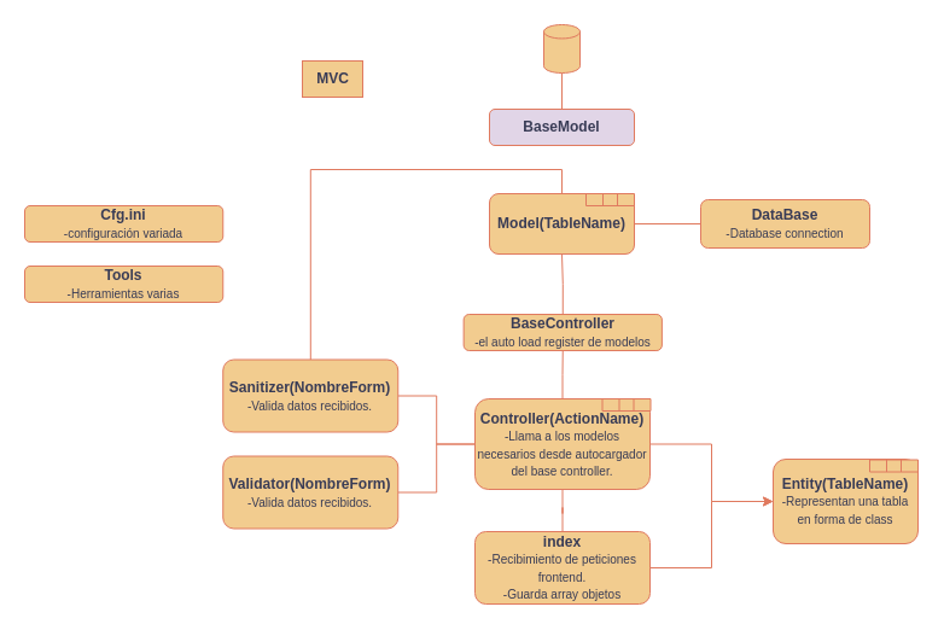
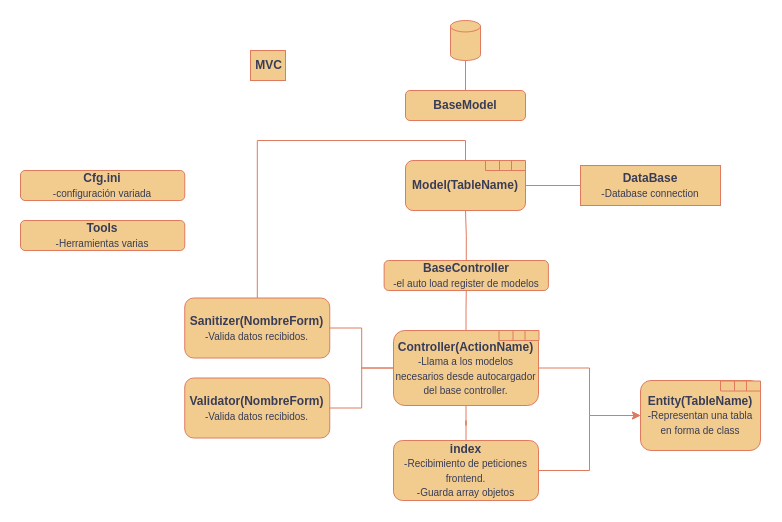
  <mxCell id="0" />
  <mxCell id="1" parent="0" />
- <mxCell id="2" value="&lt;b&gt;BaseModel&lt;/b&gt;" style="rounded=1;whiteSpace=wrap;html=1;fontSize=12;glass=0;strokeWidth=1;shadow=0;labelBackgroundColor=none;fillColor=#e1d5e7;strokeColor=#E07A5F;fontColor=#393C56;" parent="1" vertex="1"><mxGeometry x="405" y="90" width="120" height="30" as="geometry" /></mxCell>
- <mxCell id="3" value="&lt;b&gt;DataBase&lt;br&gt;&lt;/b&gt;&lt;font style=&quot;font-size: 10px;&quot;&gt;-Database connection&lt;/font&gt;" style="rounded=1;whiteSpace=wrap;html=1;fontSize=12;glass=0;strokeWidth=1;shadow=0;labelBackgroundColor=none;fillColor=#F2CC8F;strokeColor=#E07A5F;fontColor=#393C56;" parent="1" vertex="1"><mxGeometry x="580" y="165" width="140" height="40" as="geometry" /></mxCell>
+ <mxCell id="2" value="&lt;b&gt;BaseModel&lt;/b&gt;" style="rounded=1;whiteSpace=wrap;html=1;fontSize=12;glass=0;strokeWidth=1;shadow=0;labelBackgroundColor=none;fillColor=#F2CC8F;strokeColor=#E07A5F;fontColor=#393C56;" parent="1" vertex="1"><mxGeometry x="405" y="90" width="120" height="30" as="geometry" /></mxCell>
+ <mxCell id="3" value="&lt;b&gt;DataBase&lt;br&gt;&lt;/b&gt;&lt;font style=&quot;font-size: 10px;&quot;&gt;-Database connection&lt;/font&gt;" style="whiteSpace=wrap;html=1;fontSize=12;glass=0;strokeWidth=1;shadow=0;labelBackgroundColor=none;fillColor=#F2CC8F;strokeColor=#E07A5F;fontColor=#393C56;rounded=0;" parent="1" vertex="1"><mxGeometry x="580" y="165" width="140" height="40" as="geometry" /></mxCell>
  <mxCell id="4" style="edgeStyle=orthogonalEdgeStyle;rounded=0;orthogonalLoop=1;jettySize=auto;html=1;exitX=0.5;exitY=0;exitDx=0;exitDy=0;endArrow=none;endFill=0;labelBackgroundColor=none;strokeColor=#E07A5F;fontColor=default;" parent="1" source="30" target="42" edge="1"><mxGeometry relative="1" as="geometry" /></mxCell>
  <mxCell id="5" style="edgeStyle=orthogonalEdgeStyle;rounded=0;orthogonalLoop=1;jettySize=auto;html=1;exitX=1;exitY=0.5;exitDx=0;exitDy=0;entryX=0;entryY=0.5;entryDx=0;entryDy=0;endArrow=none;endFill=0;labelBackgroundColor=none;strokeColor=#E07A5F;fontColor=default;" parent="1" source="30" target="3" edge="1"><mxGeometry relative="1" as="geometry" /></mxCell>
  <mxCell id="6" value="" style="shape=cylinder3;whiteSpace=wrap;html=1;boundedLbl=1;backgroundOutline=1;size=5.724;labelBackgroundColor=none;fillColor=#F2CC8F;strokeColor=#E07A5F;fontColor=#393C56;" parent="1" vertex="1"><mxGeometry x="450" y="20" width="30" height="40" as="geometry" /></mxCell>
  <mxCell id="7" style="edgeStyle=orthogonalEdgeStyle;rounded=0;orthogonalLoop=1;jettySize=auto;html=1;exitX=0.5;exitY=0;exitDx=0;exitDy=0;entryX=0.5;entryY=1;entryDx=0;entryDy=0;entryPerimeter=0;endArrow=none;endFill=0;labelBackgroundColor=none;strokeColor=#E07A5F;fontColor=default;" parent="1" source="2" target="6" edge="1"><mxGeometry relative="1" as="geometry" /></mxCell>
  <mxCell id="8" style="edgeStyle=orthogonalEdgeStyle;rounded=0;orthogonalLoop=1;jettySize=auto;html=1;entryX=0.5;entryY=1;entryDx=0;entryDy=0;endArrow=none;endFill=0;labelBackgroundColor=none;strokeColor=#E07A5F;fontColor=default;exitX=0.5;exitY=0;exitDx=0;exitDy=0;" parent="1" source="38" target="30" edge="1"><mxGeometry relative="1" as="geometry" /></mxCell>
  <mxCell id="9" style="edgeStyle=orthogonalEdgeStyle;rounded=0;orthogonalLoop=1;jettySize=auto;html=1;entryX=0;entryY=0.5;entryDx=0;entryDy=0;labelBackgroundColor=none;strokeColor=#E07A5F;fontColor=default;" parent="1" source="13" target="23" edge="1"><mxGeometry relative="1" as="geometry" /></mxCell>
  <mxCell id="10" style="edgeStyle=orthogonalEdgeStyle;rounded=0;orthogonalLoop=1;jettySize=auto;html=1;exitX=0;exitY=0.5;exitDx=0;exitDy=0;endArrow=none;endFill=0;labelBackgroundColor=none;strokeColor=#E07A5F;fontColor=default;entryX=1;entryY=0.5;entryDx=0;entryDy=0;" parent="1" source="16" target="14" edge="1"><mxGeometry relative="1" as="geometry" /></mxCell>
  <mxCell id="11" style="edgeStyle=orthogonalEdgeStyle;rounded=0;orthogonalLoop=1;jettySize=auto;html=1;entryX=0.5;entryY=1;entryDx=0;entryDy=0;endArrow=none;endFill=0;labelBackgroundColor=none;strokeColor=#E07A5F;fontColor=default;" parent="1" source="13" target="16" edge="1"><mxGeometry relative="1" as="geometry" /></mxCell>
  <mxCell id="12" style="edgeStyle=orthogonalEdgeStyle;rounded=0;orthogonalLoop=1;jettySize=auto;html=1;entryX=1;entryY=0.5;entryDx=0;entryDy=0;endArrow=none;endFill=0;exitX=0;exitY=0.5;exitDx=0;exitDy=0;labelBackgroundColor=none;strokeColor=#E07A5F;fontColor=default;" edge="1" parent="1" source="16" target="42"><mxGeometry relative="1" as="geometry"><mxPoint x="360" y="330" as="sourcePoint" /></mxGeometry></mxCell>
  <mxCell id="13" value="&lt;b&gt;index&lt;br&gt;&lt;/b&gt;&lt;font style=&quot;font-size: 10px;&quot;&gt;-Recibimiento de peticiones frontend.&lt;br&gt;-Guarda array objetos&lt;br&gt;&lt;/font&gt;" style="rounded=1;whiteSpace=wrap;html=1;fontSize=12;glass=0;strokeWidth=1;shadow=0;labelBackgroundColor=none;fillColor=#F2CC8F;strokeColor=#E07A5F;fontColor=#393C56;" parent="1" vertex="1"><mxGeometry x="393" y="440" width="145" height="60" as="geometry" /></mxCell>
  <mxCell id="14" value="&lt;b&gt;Validator(NombreForm)&lt;br&gt;&lt;/b&gt;&lt;font style=&quot;font-size: 10px;&quot;&gt;-Valida datos recibidos.&lt;/font&gt;" style="rounded=1;whiteSpace=wrap;html=1;fontSize=12;glass=0;strokeWidth=1;shadow=0;labelBackgroundColor=none;fillColor=#F2CC8F;strokeColor=#E07A5F;fontColor=#393C56;" parent="1" vertex="1"><mxGeometry x="184.25" y="377.5" width="145" height="60" as="geometry" /></mxCell>
  <mxCell id="15" value="" style="group;labelBackgroundColor=none;fontColor=#393C56;" parent="1" vertex="1" connectable="0"><mxGeometry x="393.01" y="330" width="145.5" height="75" as="geometry" /></mxCell>
  <mxCell id="16" value="&lt;b&gt;Controller(ActionName)&lt;br&gt;&lt;/b&gt;&lt;font style=&quot;font-size: 10px;&quot;&gt;-Llama a los modelos necesarios desde autocargador del base controller.&lt;/font&gt;&lt;b&gt;&lt;br&gt;&lt;/b&gt;" style="rounded=1;whiteSpace=wrap;html=1;fontSize=12;glass=0;strokeWidth=1;shadow=0;labelBackgroundColor=none;fillColor=#F2CC8F;strokeColor=#E07A5F;fontColor=#393C56;" parent="15" vertex="1"><mxGeometry width="145" height="75" as="geometry" /></mxCell>
  <mxCell id="17" value="" style="shape=table;startSize=0;container=1;collapsible=0;childLayout=tableLayout;fontSize=16;labelBackgroundColor=none;fillColor=#F2CC8F;strokeColor=#E07A5F;fontColor=#393C56;" parent="15" vertex="1"><mxGeometry x="105.5" width="40" height="10" as="geometry" /></mxCell>
  <mxCell id="18" value="" style="shape=tableRow;horizontal=0;startSize=0;swimlaneHead=0;swimlaneBody=0;strokeColor=#E07A5F;top=0;left=0;bottom=0;right=0;collapsible=0;dropTarget=0;fillColor=none;points=[[0,0.5],[1,0.5]];portConstraint=eastwest;fontSize=16;swimlaneLine=1;labelBackgroundColor=none;fontColor=#393C56;" parent="17" vertex="1"><mxGeometry width="40" height="10" as="geometry" /></mxCell>
  <mxCell id="19" value="" style="shape=partialRectangle;html=1;whiteSpace=wrap;connectable=0;strokeColor=#E07A5F;overflow=hidden;fillColor=none;top=0;left=0;bottom=0;right=0;pointerEvents=1;fontSize=16;labelBackgroundColor=none;fontColor=#393C56;" parent="18" vertex="1"><mxGeometry width="14" height="10" as="geometry"><mxRectangle width="14" height="10" as="alternateBounds" /></mxGeometry></mxCell>
  <mxCell id="20" value="" style="shape=partialRectangle;html=1;whiteSpace=wrap;connectable=0;strokeColor=#E07A5F;overflow=hidden;fillColor=none;top=0;left=0;bottom=0;right=0;pointerEvents=1;fontSize=16;labelBackgroundColor=none;fontColor=#393C56;" parent="18" vertex="1"><mxGeometry x="14" width="12" height="10" as="geometry"><mxRectangle width="12" height="10" as="alternateBounds" /></mxGeometry></mxCell>
  <mxCell id="21" value="" style="shape=partialRectangle;html=1;whiteSpace=wrap;connectable=0;strokeColor=#E07A5F;overflow=hidden;fillColor=none;top=0;left=0;bottom=0;right=0;pointerEvents=1;fontSize=16;labelBackgroundColor=none;fontColor=#393C56;" parent="18" vertex="1"><mxGeometry x="26" width="14" height="10" as="geometry"><mxRectangle width="14" height="10" as="alternateBounds" /></mxGeometry></mxCell>
  <mxCell id="22" value="" style="group;labelBackgroundColor=none;fontColor=#393C56;" parent="1" vertex="1" connectable="0"><mxGeometry x="640" y="380" width="120" height="70.5" as="geometry" /></mxCell>
  <mxCell id="23" value="&lt;b&gt;Entity(TableName)&lt;br&gt;&lt;/b&gt;&lt;font style=&quot;font-size: 10px;&quot;&gt;-Representan una tabla en forma de class&lt;/font&gt;" style="rounded=1;whiteSpace=wrap;html=1;fontSize=12;glass=0;strokeWidth=1;shadow=0;labelBackgroundColor=none;fillColor=#F2CC8F;strokeColor=#E07A5F;fontColor=#393C56;" parent="22" vertex="1"><mxGeometry width="120" height="70" as="geometry" /></mxCell>
  <mxCell id="24" value="" style="shape=table;startSize=0;container=1;collapsible=0;childLayout=tableLayout;fontSize=16;labelBackgroundColor=none;fillColor=#F2CC8F;strokeColor=#E07A5F;fontColor=#393C56;" parent="22" vertex="1"><mxGeometry x="80" y="0.5" width="40" height="10" as="geometry" /></mxCell>
  <mxCell id="25" value="" style="shape=tableRow;horizontal=0;startSize=0;swimlaneHead=0;swimlaneBody=0;strokeColor=#E07A5F;top=0;left=0;bottom=0;right=0;collapsible=0;dropTarget=0;fillColor=none;points=[[0,0.5],[1,0.5]];portConstraint=eastwest;fontSize=16;swimlaneLine=1;labelBackgroundColor=none;fontColor=#393C56;" parent="24" vertex="1"><mxGeometry width="40" height="10" as="geometry" /></mxCell>
  <mxCell id="26" value="" style="shape=partialRectangle;html=1;whiteSpace=wrap;connectable=0;strokeColor=#E07A5F;overflow=hidden;fillColor=none;top=0;left=0;bottom=0;right=0;pointerEvents=1;fontSize=16;labelBackgroundColor=none;fontColor=#393C56;" parent="25" vertex="1"><mxGeometry width="14" height="10" as="geometry"><mxRectangle width="14" height="10" as="alternateBounds" /></mxGeometry></mxCell>
  <mxCell id="27" value="" style="shape=partialRectangle;html=1;whiteSpace=wrap;connectable=0;strokeColor=#E07A5F;overflow=hidden;fillColor=none;top=0;left=0;bottom=0;right=0;pointerEvents=1;fontSize=16;labelBackgroundColor=none;fontColor=#393C56;" parent="25" vertex="1"><mxGeometry x="14" width="12" height="10" as="geometry"><mxRectangle width="12" height="10" as="alternateBounds" /></mxGeometry></mxCell>
  <mxCell id="28" value="" style="shape=partialRectangle;html=1;whiteSpace=wrap;connectable=0;strokeColor=#E07A5F;overflow=hidden;fillColor=none;top=0;left=0;bottom=0;right=0;pointerEvents=1;fontSize=16;labelBackgroundColor=none;fontColor=#393C56;" parent="25" vertex="1"><mxGeometry x="26" width="14" height="10" as="geometry"><mxRectangle width="14" height="10" as="alternateBounds" /></mxGeometry></mxCell>
  <mxCell id="29" value="" style="group;labelBackgroundColor=none;fontColor=#393C56;" parent="1" vertex="1" connectable="0"><mxGeometry x="405" y="160" width="120" height="50" as="geometry" /></mxCell>
  <mxCell id="30" value="&lt;b&gt;Model(TableName)&lt;/b&gt;" style="rounded=1;whiteSpace=wrap;html=1;fontSize=12;glass=0;strokeWidth=1;shadow=0;labelBackgroundColor=none;fillColor=#F2CC8F;strokeColor=#E07A5F;fontColor=#393C56;" parent="29" vertex="1"><mxGeometry width="120" height="50" as="geometry" /></mxCell>
  <mxCell id="31" value="" style="shape=table;startSize=0;container=1;collapsible=0;childLayout=tableLayout;fontSize=16;labelBackgroundColor=none;fillColor=#F2CC8F;strokeColor=#E07A5F;fontColor=#393C56;" parent="29" vertex="1"><mxGeometry x="80" width="40" height="10" as="geometry" /></mxCell>
  <mxCell id="32" value="" style="shape=tableRow;horizontal=0;startSize=0;swimlaneHead=0;swimlaneBody=0;strokeColor=#E07A5F;top=0;left=0;bottom=0;right=0;collapsible=0;dropTarget=0;fillColor=none;points=[[0,0.5],[1,0.5]];portConstraint=eastwest;fontSize=16;swimlaneLine=1;labelBackgroundColor=none;fontColor=#393C56;" parent="31" vertex="1"><mxGeometry width="40" height="10" as="geometry" /></mxCell>
  <mxCell id="33" value="" style="shape=partialRectangle;html=1;whiteSpace=wrap;connectable=0;strokeColor=#E07A5F;overflow=hidden;fillColor=none;top=0;left=0;bottom=0;right=0;pointerEvents=1;fontSize=16;labelBackgroundColor=none;fontColor=#393C56;" parent="32" vertex="1"><mxGeometry width="14" height="10" as="geometry"><mxRectangle width="14" height="10" as="alternateBounds" /></mxGeometry></mxCell>
  <mxCell id="34" value="" style="shape=partialRectangle;html=1;whiteSpace=wrap;connectable=0;strokeColor=#E07A5F;overflow=hidden;fillColor=none;top=0;left=0;bottom=0;right=0;pointerEvents=1;fontSize=16;labelBackgroundColor=none;fontColor=#393C56;" parent="32" vertex="1"><mxGeometry x="14" width="12" height="10" as="geometry"><mxRectangle width="12" height="10" as="alternateBounds" /></mxGeometry></mxCell>
  <mxCell id="35" value="" style="shape=partialRectangle;html=1;whiteSpace=wrap;connectable=0;strokeColor=#E07A5F;overflow=hidden;fillColor=none;top=0;left=0;bottom=0;right=0;pointerEvents=1;fontSize=16;labelBackgroundColor=none;fontColor=#393C56;" parent="32" vertex="1"><mxGeometry x="26" width="14" height="10" as="geometry"><mxRectangle width="14" height="10" as="alternateBounds" /></mxGeometry></mxCell>
- <mxCell id="36" value="MVC" style="text;html=1;align=center;verticalAlign=middle;resizable=0;points=[];autosize=1;strokeColor=#E07A5F;fillColor=#F2CC8F;fontStyle=1;horizontal=1;labelBackgroundColor=none;fontColor=#393C56;" parent="1" vertex="1"><mxGeometry y="50" width="50" height="30" as="geometry" x="250" /></mxCell>
+ <mxCell id="36" value="MVC" style="text;html=1;align=center;verticalAlign=middle;resizable=0;points=[];autosize=1;strokeColor=#E07A5F;fillColor=#F2CC8F;fontStyle=1;horizontal=1;labelBackgroundColor=none;fontColor=#393C56;" parent="1" vertex="1"><mxGeometry x="250" y="50" width="35" height="30" as="geometry" /></mxCell>
  <mxCell id="37" style="edgeStyle=orthogonalEdgeStyle;rounded=0;orthogonalLoop=1;jettySize=auto;html=1;exitX=1;exitY=0.5;exitDx=0;exitDy=0;entryX=0;entryY=0.5;entryDx=0;entryDy=0;labelBackgroundColor=none;strokeColor=#E07A5F;fontColor=default;" parent="1" source="16" target="23" edge="1"><mxGeometry relative="1" as="geometry" /></mxCell>
  <mxCell id="38" value="&lt;b&gt;BaseController&lt;/b&gt;&lt;br&gt;&lt;font style=&quot;font-size: 10px;&quot;&gt;-el auto load register de modelos&lt;/font&gt;" style="rounded=1;whiteSpace=wrap;html=1;fontSize=12;glass=0;strokeWidth=1;shadow=0;labelBackgroundColor=none;fillColor=#F2CC8F;strokeColor=#E07A5F;fontColor=#393C56;" parent="1" vertex="1"><mxGeometry x="383.63" y="260" width="164.25" height="30" as="geometry" /></mxCell>
  <mxCell id="39" style="edgeStyle=orthogonalEdgeStyle;rounded=0;orthogonalLoop=1;jettySize=auto;html=1;entryX=0.5;entryY=1;entryDx=0;entryDy=0;endArrow=none;endFill=0;labelBackgroundColor=none;strokeColor=#E07A5F;fontColor=default;" parent="1" source="16" target="38" edge="1"><mxGeometry relative="1" as="geometry" /></mxCell>
  <mxCell id="40" value="&lt;b&gt;Cfg.ini&lt;/b&gt;&lt;br&gt;&lt;font style=&quot;font-size: 10px;&quot;&gt;-configuración variada&lt;/font&gt;" style="rounded=1;whiteSpace=wrap;html=1;fontSize=12;glass=0;strokeWidth=1;shadow=0;labelBackgroundColor=none;fillColor=#F2CC8F;strokeColor=#E07A5F;fontColor=#393C56;" vertex="1" parent="1"><mxGeometry x="20" y="170" width="164.25" height="30" as="geometry" /></mxCell>
  <mxCell id="41" value="&lt;b&gt;Tools&lt;/b&gt;&lt;br&gt;&lt;font style=&quot;font-size: 10px;&quot;&gt;-Herramientas varias&lt;/font&gt;" style="rounded=1;whiteSpace=wrap;html=1;fontSize=12;glass=0;strokeWidth=1;shadow=0;labelBackgroundColor=none;fillColor=#F2CC8F;strokeColor=#E07A5F;fontColor=#393C56;" vertex="1" parent="1"><mxGeometry x="20" y="220" width="164.25" height="30" as="geometry" /></mxCell>
  <mxCell id="42" value="&lt;b&gt;Sanitizer(NombreForm)&lt;br&gt;&lt;/b&gt;&lt;font style=&quot;font-size: 10px;&quot;&gt;-Valida datos recibidos.&lt;/font&gt;" style="rounded=1;whiteSpace=wrap;html=1;fontSize=12;glass=0;strokeWidth=1;shadow=0;labelBackgroundColor=none;fillColor=#F2CC8F;strokeColor=#E07A5F;fontColor=#393C56;" vertex="1" parent="1"><mxGeometry x="184.25" y="297.5" width="145" height="60" as="geometry" /></mxCell>
